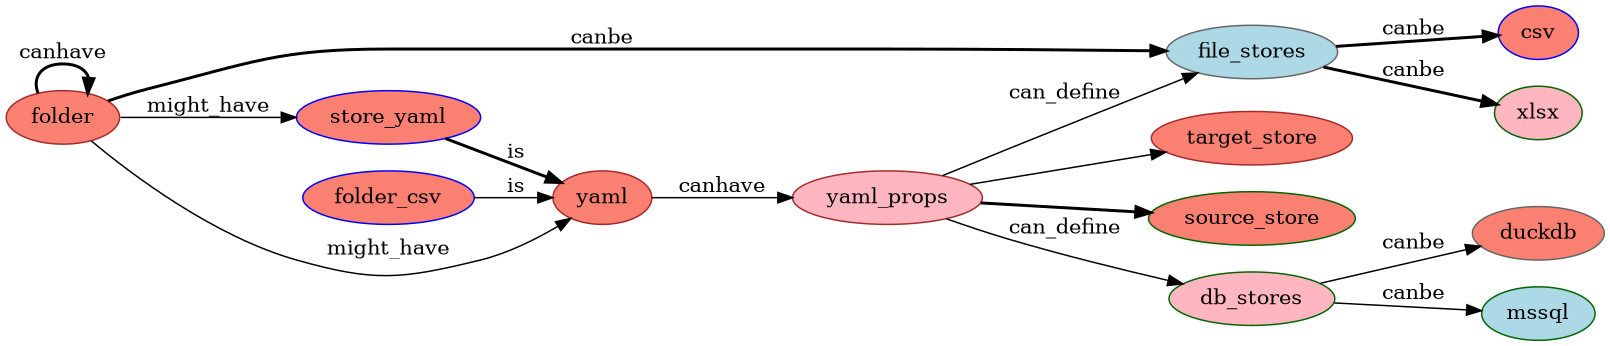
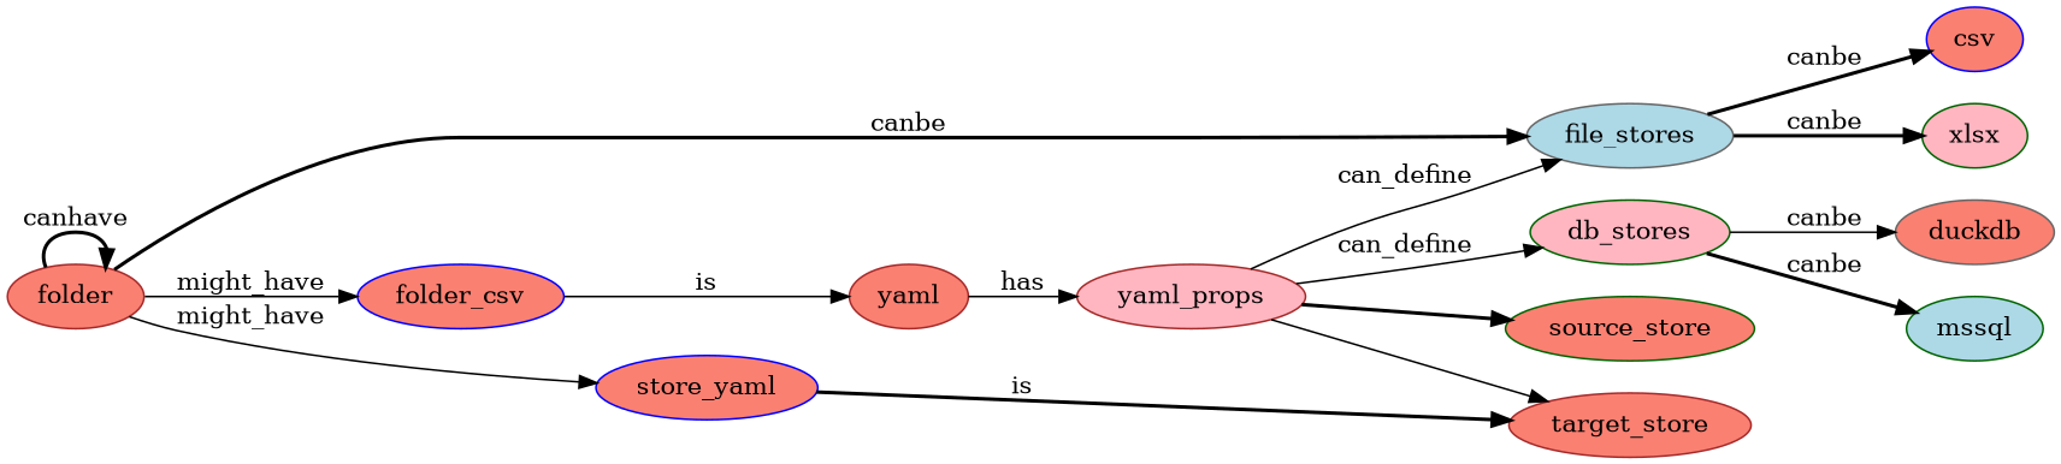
  digraph {
    rankdir=LR
    node [color=brown fillcolor=salmon style=filled]
    edge [style=solid]
    folder
    n2 [color=blue label=folder_csv]
    store_yaml [color=blue]
    file_stores [color=gray40 fillcolor=lightblue]
    yaml
    csv [color=blue]
    xlsx [color=darkgreen fillcolor=lightpink]
    yaml_props [fillcolor=lightpink]
    target_store
    source_store [color=darkgreen]
    db_stores [color=darkgreen fillcolor=lightpink]
    duckdb [color=gray40]
    mssql [color=darkgreen fillcolor=lightblue]
    folder -> folder [label=canhave style=bold]
-   folder -> yaml [label=might_have]
+   folder -> n2 [label=might_have]
    folder -> store_yaml [label=might_have]
    folder -> file_stores [label=canbe style=bold]
    n2 -> yaml [label=is]
-   store_yaml -> yaml [label=is style=bold]
+   store_yaml -> target_store [label=is style=bold]
    file_stores -> csv [label=canbe style=bold]
    file_stores -> xlsx [label=canbe style=bold]
-   yaml -> yaml_props [label=canhave]
+   yaml -> yaml_props [label=has]
    yaml_props -> file_stores [label=can_define]
    yaml_props -> target_store
    yaml_props -> source_store [style=bold]
    yaml_props -> db_stores [label=can_define]
    db_stores -> duckdb [label=canbe]
-   db_stores -> mssql [label=canbe]
+   db_stores -> mssql [label=canbe style=bold]
  }
